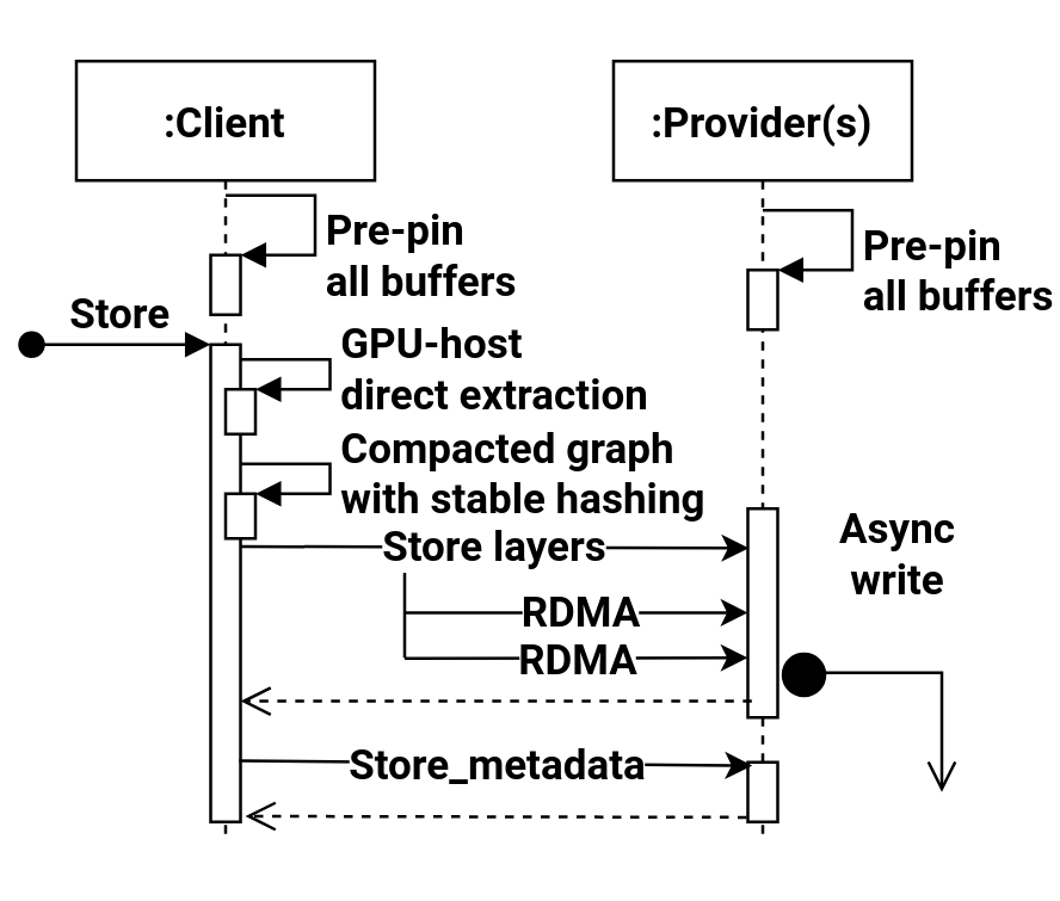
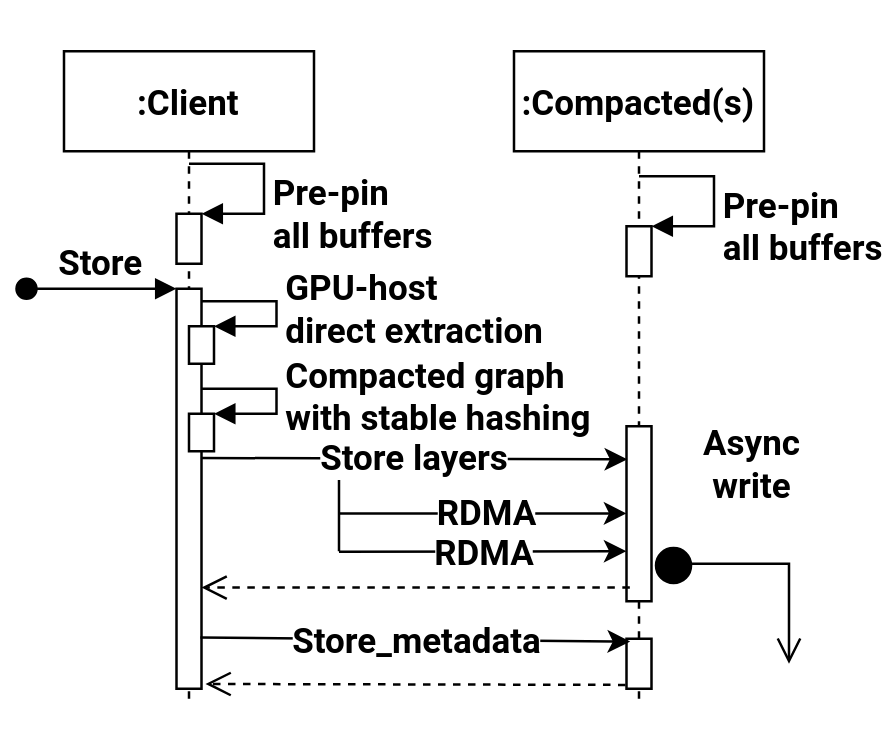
  <mxCell id="0" />
  <mxCell id="1" parent="0" />
  <mxCell id="2" value=":Client" style="shape=umlLifeline;perimeter=lifelinePerimeter;container=1;collapsible=0;recursiveResize=0;rounded=0;shadow=0;strokeWidth=1;fontFamily=Roboto;fontSource=https%3A%2F%2Ffonts.googleapis.com%2Fcss%3Ffamily%3DRoboto;fontStyle=1;fontSize=14;" parent="1" vertex="1"><mxGeometry x="20" y="20" width="100" height="260" as="geometry" /></mxCell>
  <mxCell id="3" value="" style="points=[];perimeter=orthogonalPerimeter;rounded=0;shadow=0;strokeWidth=1;fontFamily=Roboto;fontSource=https%3A%2F%2Ffonts.googleapis.com%2Fcss%3Ffamily%3DRoboto;fontStyle=1;fontSize=14;" parent="2" vertex="1"><mxGeometry x="45" y="95" width="10" height="160" as="geometry" /></mxCell>
  <mxCell id="4" value="Store" style="verticalAlign=bottom;startArrow=oval;endArrow=block;startSize=8;shadow=0;strokeWidth=1;fontFamily=Roboto;fontSource=https%3A%2F%2Ffonts.googleapis.com%2Fcss%3Ffamily%3DRoboto;fontStyle=1;fontSize=14;" parent="2" target="3" edge="1"><mxGeometry relative="1" as="geometry"><mxPoint x="-15" y="95" as="sourcePoint" /></mxGeometry></mxCell>
  <mxCell id="5" value="" style="html=1;points=[];perimeter=orthogonalPerimeter;fontFamily=Roboto;fontSource=https%3A%2F%2Ffonts.googleapis.com%2Fcss%3Ffamily%3DRoboto;fontSize=14;fontStyle=1" parent="2" vertex="1"><mxGeometry x="50" y="110" width="10" height="15" as="geometry" /></mxCell>
  <mxCell id="6" value="GPU-host&lt;br style=&quot;font-size: 14px;&quot;&gt;direct extraction" style="edgeStyle=orthogonalEdgeStyle;html=1;align=left;spacingLeft=2;endArrow=block;rounded=0;entryX=1;entryY=0;fontFamily=Roboto;fontSource=https%3A%2F%2Ffonts.googleapis.com%2Fcss%3Ffamily%3DRoboto;fontSize=14;fontStyle=1" parent="2" source="3" target="5" edge="1"><mxGeometry relative="1" as="geometry"><mxPoint x="55" y="70" as="sourcePoint" /><Array as="points"><mxPoint x="85" y="100" /><mxPoint x="85" y="110" /><mxPoint x="60" y="110" /></Array></mxGeometry></mxCell>
  <mxCell id="7" value="" style="group" parent="2" vertex="1" connectable="0"><mxGeometry x="45" y="45" width="35" height="40" as="geometry" /></mxCell>
  <mxCell id="8" value="" style="html=1;points=[];perimeter=orthogonalPerimeter;fontFamily=Roboto;fontSource=https%3A%2F%2Ffonts.googleapis.com%2Fcss%3Ffamily%3DRoboto;fontSize=14;fontStyle=1" parent="7" vertex="1"><mxGeometry y="20" width="10" height="20" as="geometry" /></mxCell>
  <mxCell id="9" value="Pre-pin&lt;br style=&quot;font-size: 14px;&quot;&gt;all buffers" style="edgeStyle=orthogonalEdgeStyle;html=1;align=left;spacingLeft=2;endArrow=block;rounded=0;entryX=1;entryY=0;fontFamily=Roboto;fontSource=https%3A%2F%2Ffonts.googleapis.com%2Fcss%3Ffamily%3DRoboto;fontSize=14;fontStyle=1" parent="7" target="8" edge="1"><mxGeometry x="0.333" relative="1" as="geometry"><mxPoint x="5" as="sourcePoint" /><Array as="points"><mxPoint x="35" /></Array><mxPoint as="offset" /></mxGeometry></mxCell>
  <mxCell id="10" value="" style="html=1;points=[];perimeter=orthogonalPerimeter;fontFamily=Roboto;fontSource=https%3A%2F%2Ffonts.googleapis.com%2Fcss%3Ffamily%3DRoboto;fontSize=14;fontStyle=1" parent="2" vertex="1"><mxGeometry x="50" y="145" width="10" height="15" as="geometry" /></mxCell>
  <mxCell id="11" value="Compacted graph&lt;br&gt;with stable hashing" style="edgeStyle=orthogonalEdgeStyle;html=1;align=left;spacingLeft=2;endArrow=block;rounded=0;entryX=1;entryY=0;fontFamily=Roboto;fontSource=https%3A%2F%2Ffonts.googleapis.com%2Fcss%3Ffamily%3DRoboto;fontSize=14;fontStyle=1" parent="2" target="10" edge="1"><mxGeometry relative="1" as="geometry"><mxPoint x="55" y="135" as="sourcePoint" /><Array as="points"><mxPoint x="85" y="135" /><mxPoint x="85" y="145" /><mxPoint x="60" y="145" /></Array></mxGeometry></mxCell>
- <mxCell id="12" value=":Provider(s)" style="shape=umlLifeline;perimeter=lifelinePerimeter;container=1;collapsible=0;recursiveResize=0;rounded=0;shadow=0;strokeWidth=1;fontFamily=Roboto;fontSource=https%3A%2F%2Ffonts.googleapis.com%2Fcss%3Ffamily%3DRoboto;fontStyle=1;fontSize=14;" parent="1" vertex="1"><mxGeometry x="200" y="20" width="100" height="260" as="geometry" /></mxCell>
+ <mxCell id="12" value=":Compacted(s)" style="shape=umlLifeline;perimeter=lifelinePerimeter;container=1;collapsible=0;recursiveResize=0;rounded=0;shadow=0;strokeWidth=1;fontFamily=Roboto;fontSource=https%3A%2F%2Ffonts.googleapis.com%2Fcss%3Ffamily%3DRoboto;fontStyle=1;fontSize=14;" parent="1" vertex="1"><mxGeometry x="200" y="20" width="100" height="260" as="geometry" /></mxCell>
  <mxCell id="13" value="" style="points=[];perimeter=orthogonalPerimeter;rounded=0;shadow=0;strokeWidth=1;fontFamily=Roboto;fontSource=https%3A%2F%2Ffonts.googleapis.com%2Fcss%3Ffamily%3DRoboto;fontStyle=1;fontSize=14;" parent="12" vertex="1"><mxGeometry x="45" y="150" width="10" height="70" as="geometry" /></mxCell>
  <mxCell id="14" value="" style="endArrow=classic;html=1;rounded=0;fontFamily=Roboto;fontSource=https%3A%2F%2Ffonts.googleapis.com%2Fcss%3Ffamily%3DRoboto;fontStyle=1;fontSize=14;" parent="12" edge="1"><mxGeometry relative="1" as="geometry"><mxPoint x="-70" y="200.2" as="sourcePoint" /><mxPoint x="45" y="200" as="targetPoint" /></mxGeometry></mxCell>
  <mxCell id="15" value="RDMA" style="edgeLabel;resizable=0;html=1;align=center;verticalAlign=middle;fontFamily=Roboto;fontSource=https%3A%2F%2Ffonts.googleapis.com%2Fcss%3Ffamily%3DRoboto;fontStyle=1;fontSize=14;" parent="14" connectable="0" vertex="1"><mxGeometry relative="1" as="geometry" /></mxCell>
  <mxCell id="16" value="" style="html=1;points=[];perimeter=orthogonalPerimeter;fontFamily=Roboto;fontSource=https%3A%2F%2Ffonts.googleapis.com%2Fcss%3Ffamily%3DRoboto;fontStyle=1;fontSize=14;" parent="12" vertex="1"><mxGeometry x="45" y="235" width="10" height="20" as="geometry" /></mxCell>
  <mxCell id="17" value="Async&lt;br style=&quot;font-size: 14px;&quot;&gt;write" style="html=1;verticalAlign=bottom;startArrow=circle;startFill=1;endArrow=open;startSize=6;endSize=8;rounded=0;exitX=1.2;exitY=0.856;exitDx=0;exitDy=0;exitPerimeter=0;fontFamily=Roboto;fontSource=https%3A%2F%2Ffonts.googleapis.com%2Fcss%3Ffamily%3DRoboto;fontSize=14;fontStyle=1" parent="12" source="13" edge="1"><mxGeometry x="-0.165" y="20" width="80" relative="1" as="geometry"><mxPoint x="55" y="135" as="sourcePoint" /><mxPoint x="110" y="245" as="targetPoint" /><Array as="points"><mxPoint x="65" y="205" /><mxPoint x="110" y="205" /></Array><mxPoint as="offset" /></mxGeometry></mxCell>
  <mxCell id="18" value="" style="html=1;points=[];perimeter=orthogonalPerimeter;fontFamily=Roboto;fontSource=https%3A%2F%2Ffonts.googleapis.com%2Fcss%3Ffamily%3DRoboto;fontSize=14;fontStyle=1" parent="12" vertex="1"><mxGeometry x="45" y="70" width="10" height="20" as="geometry" /></mxCell>
  <mxCell id="19" value="Pre-pin&lt;br style=&quot;font-size: 14px;&quot;&gt;all buffers" style="edgeStyle=orthogonalEdgeStyle;html=1;align=left;spacingLeft=2;endArrow=block;rounded=0;entryX=1;entryY=0;fontFamily=Roboto;fontSource=https%3A%2F%2Ffonts.googleapis.com%2Fcss%3Ffamily%3DRoboto;fontSize=14;fontStyle=1" parent="12" target="18" edge="1"><mxGeometry x="0.333" relative="1" as="geometry"><mxPoint x="50" y="50" as="sourcePoint" /><Array as="points"><mxPoint x="80" y="50" /></Array><mxPoint as="offset" /></mxGeometry></mxCell>
  <mxCell id="20" value="" style="endArrow=classic;html=1;rounded=0;fontFamily=Roboto;fontSource=https%3A%2F%2Ffonts.googleapis.com%2Fcss%3Ffamily%3DRoboto;fontStyle=1;fontSize=14;" parent="12" edge="1"><mxGeometry relative="1" as="geometry"><mxPoint x="-70" y="184.86" as="sourcePoint" /><mxPoint x="45" y="184.86" as="targetPoint" /></mxGeometry></mxCell>
  <mxCell id="21" value="RDMA" style="edgeLabel;resizable=0;html=1;align=center;verticalAlign=middle;fontFamily=Roboto;fontSource=https%3A%2F%2Ffonts.googleapis.com%2Fcss%3Ffamily%3DRoboto;fontStyle=1;fontSize=14;" parent="20" connectable="0" vertex="1"><mxGeometry relative="1" as="geometry" /></mxCell>
  <mxCell id="22" value="" style="endArrow=classic;html=1;rounded=0;exitX=0.956;exitY=0.872;exitDx=0;exitDy=0;exitPerimeter=0;entryX=0.147;entryY=0.057;entryDx=0;entryDy=0;entryPerimeter=0;fontFamily=Roboto;fontSource=https%3A%2F%2Ffonts.googleapis.com%2Fcss%3Ffamily%3DRoboto;fontStyle=1;fontSize=14;" parent="1" source="3" target="16" edge="1"><mxGeometry relative="1" as="geometry"><mxPoint x="75" y="169.8" as="sourcePoint" /><mxPoint x="240" y="181" as="targetPoint" /></mxGeometry></mxCell>
  <mxCell id="23" value="Store_metadata" style="edgeLabel;resizable=0;html=1;align=center;verticalAlign=middle;fontFamily=Roboto;fontSource=https%3A%2F%2Ffonts.googleapis.com%2Fcss%3Ffamily%3DRoboto;fontStyle=1;fontSize=14;" parent="22" connectable="0" vertex="1"><mxGeometry relative="1" as="geometry" /></mxCell>
  <mxCell id="24" value="" style="html=1;verticalAlign=bottom;endArrow=open;dashed=1;endSize=8;rounded=0;exitX=-0.04;exitY=0.923;exitDx=0;exitDy=0;exitPerimeter=0;entryX=1.16;entryY=0.988;entryDx=0;entryDy=0;entryPerimeter=0;fontFamily=Roboto;fontSource=https%3A%2F%2Ffonts.googleapis.com%2Fcss%3Ffamily%3DRoboto;fontStyle=1;fontSize=14;" parent="1" source="16" target="3" edge="1"><mxGeometry relative="1" as="geometry"><mxPoint x="235" y="190" as="sourcePoint" /><mxPoint x="70" y="190" as="targetPoint" /></mxGeometry></mxCell>
  <mxCell id="25" value="" style="endArrow=none;html=1;rounded=0;fontFamily=Roboto;fontSource=https%3A%2F%2Ffonts.googleapis.com%2Fcss%3Ffamily%3DRoboto;fontStyle=1;fontSize=14;" parent="1" edge="1"><mxGeometry width="50" height="50" relative="1" as="geometry"><mxPoint x="130" y="220" as="sourcePoint" /><mxPoint x="130" y="180" as="targetPoint" /></mxGeometry></mxCell>
  <mxCell id="26" value="" style="html=1;verticalAlign=bottom;endArrow=open;dashed=1;endSize=8;rounded=0;fontFamily=Roboto;fontSource=https%3A%2F%2Ffonts.googleapis.com%2Fcss%3Ffamily%3DRoboto;fontStyle=1;fontSize=14;exitX=0.133;exitY=0.922;exitDx=0;exitDy=0;exitPerimeter=0;" parent="1" source="13" target="3" edge="1"><mxGeometry relative="1" as="geometry"><mxPoint x="240" y="215" as="sourcePoint" /><mxPoint x="75" y="215" as="targetPoint" /></mxGeometry></mxCell>
  <mxCell id="27" value="" style="endArrow=classic;html=1;rounded=0;entryX=0.03;entryY=0.189;entryDx=0;entryDy=0;entryPerimeter=0;fontFamily=Roboto;fontSource=https%3A%2F%2Ffonts.googleapis.com%2Fcss%3Ffamily%3DRoboto;fontStyle=1;fontSize=14;exitX=0.978;exitY=0.423;exitDx=0;exitDy=0;exitPerimeter=0;" parent="1" source="3" target="13" edge="1"><mxGeometry relative="1" as="geometry"><mxPoint x="75" y="110" as="sourcePoint" /><mxPoint x="240" y="110" as="targetPoint" /></mxGeometry></mxCell>
  <mxCell id="28" value="Store layers" style="edgeLabel;resizable=0;html=1;align=center;verticalAlign=middle;fontFamily=Roboto;fontSource=https%3A%2F%2Ffonts.googleapis.com%2Fcss%3Ffamily%3DRoboto;fontStyle=1;fontSize=14;" parent="27" connectable="0" vertex="1"><mxGeometry relative="1" as="geometry" /></mxCell>
